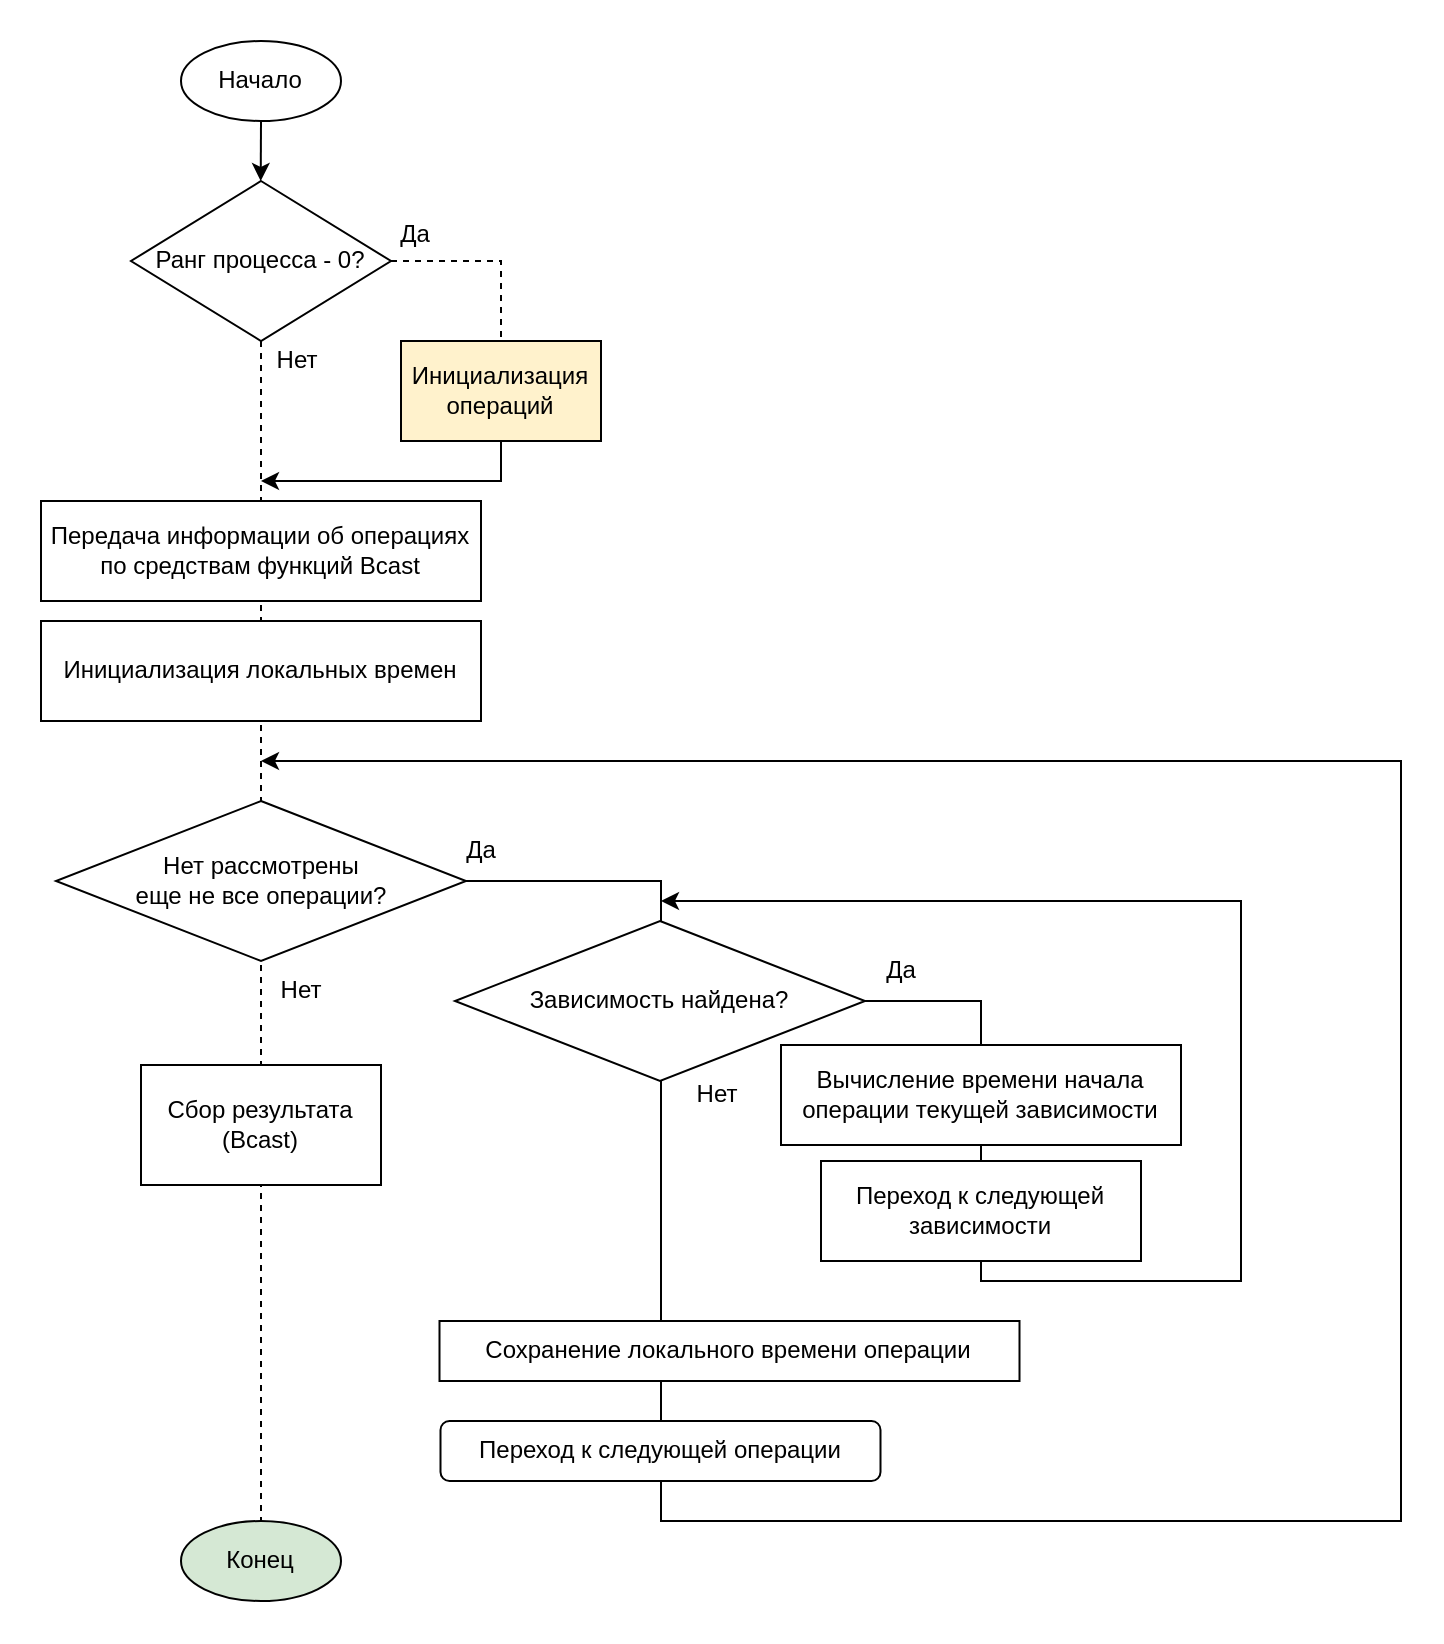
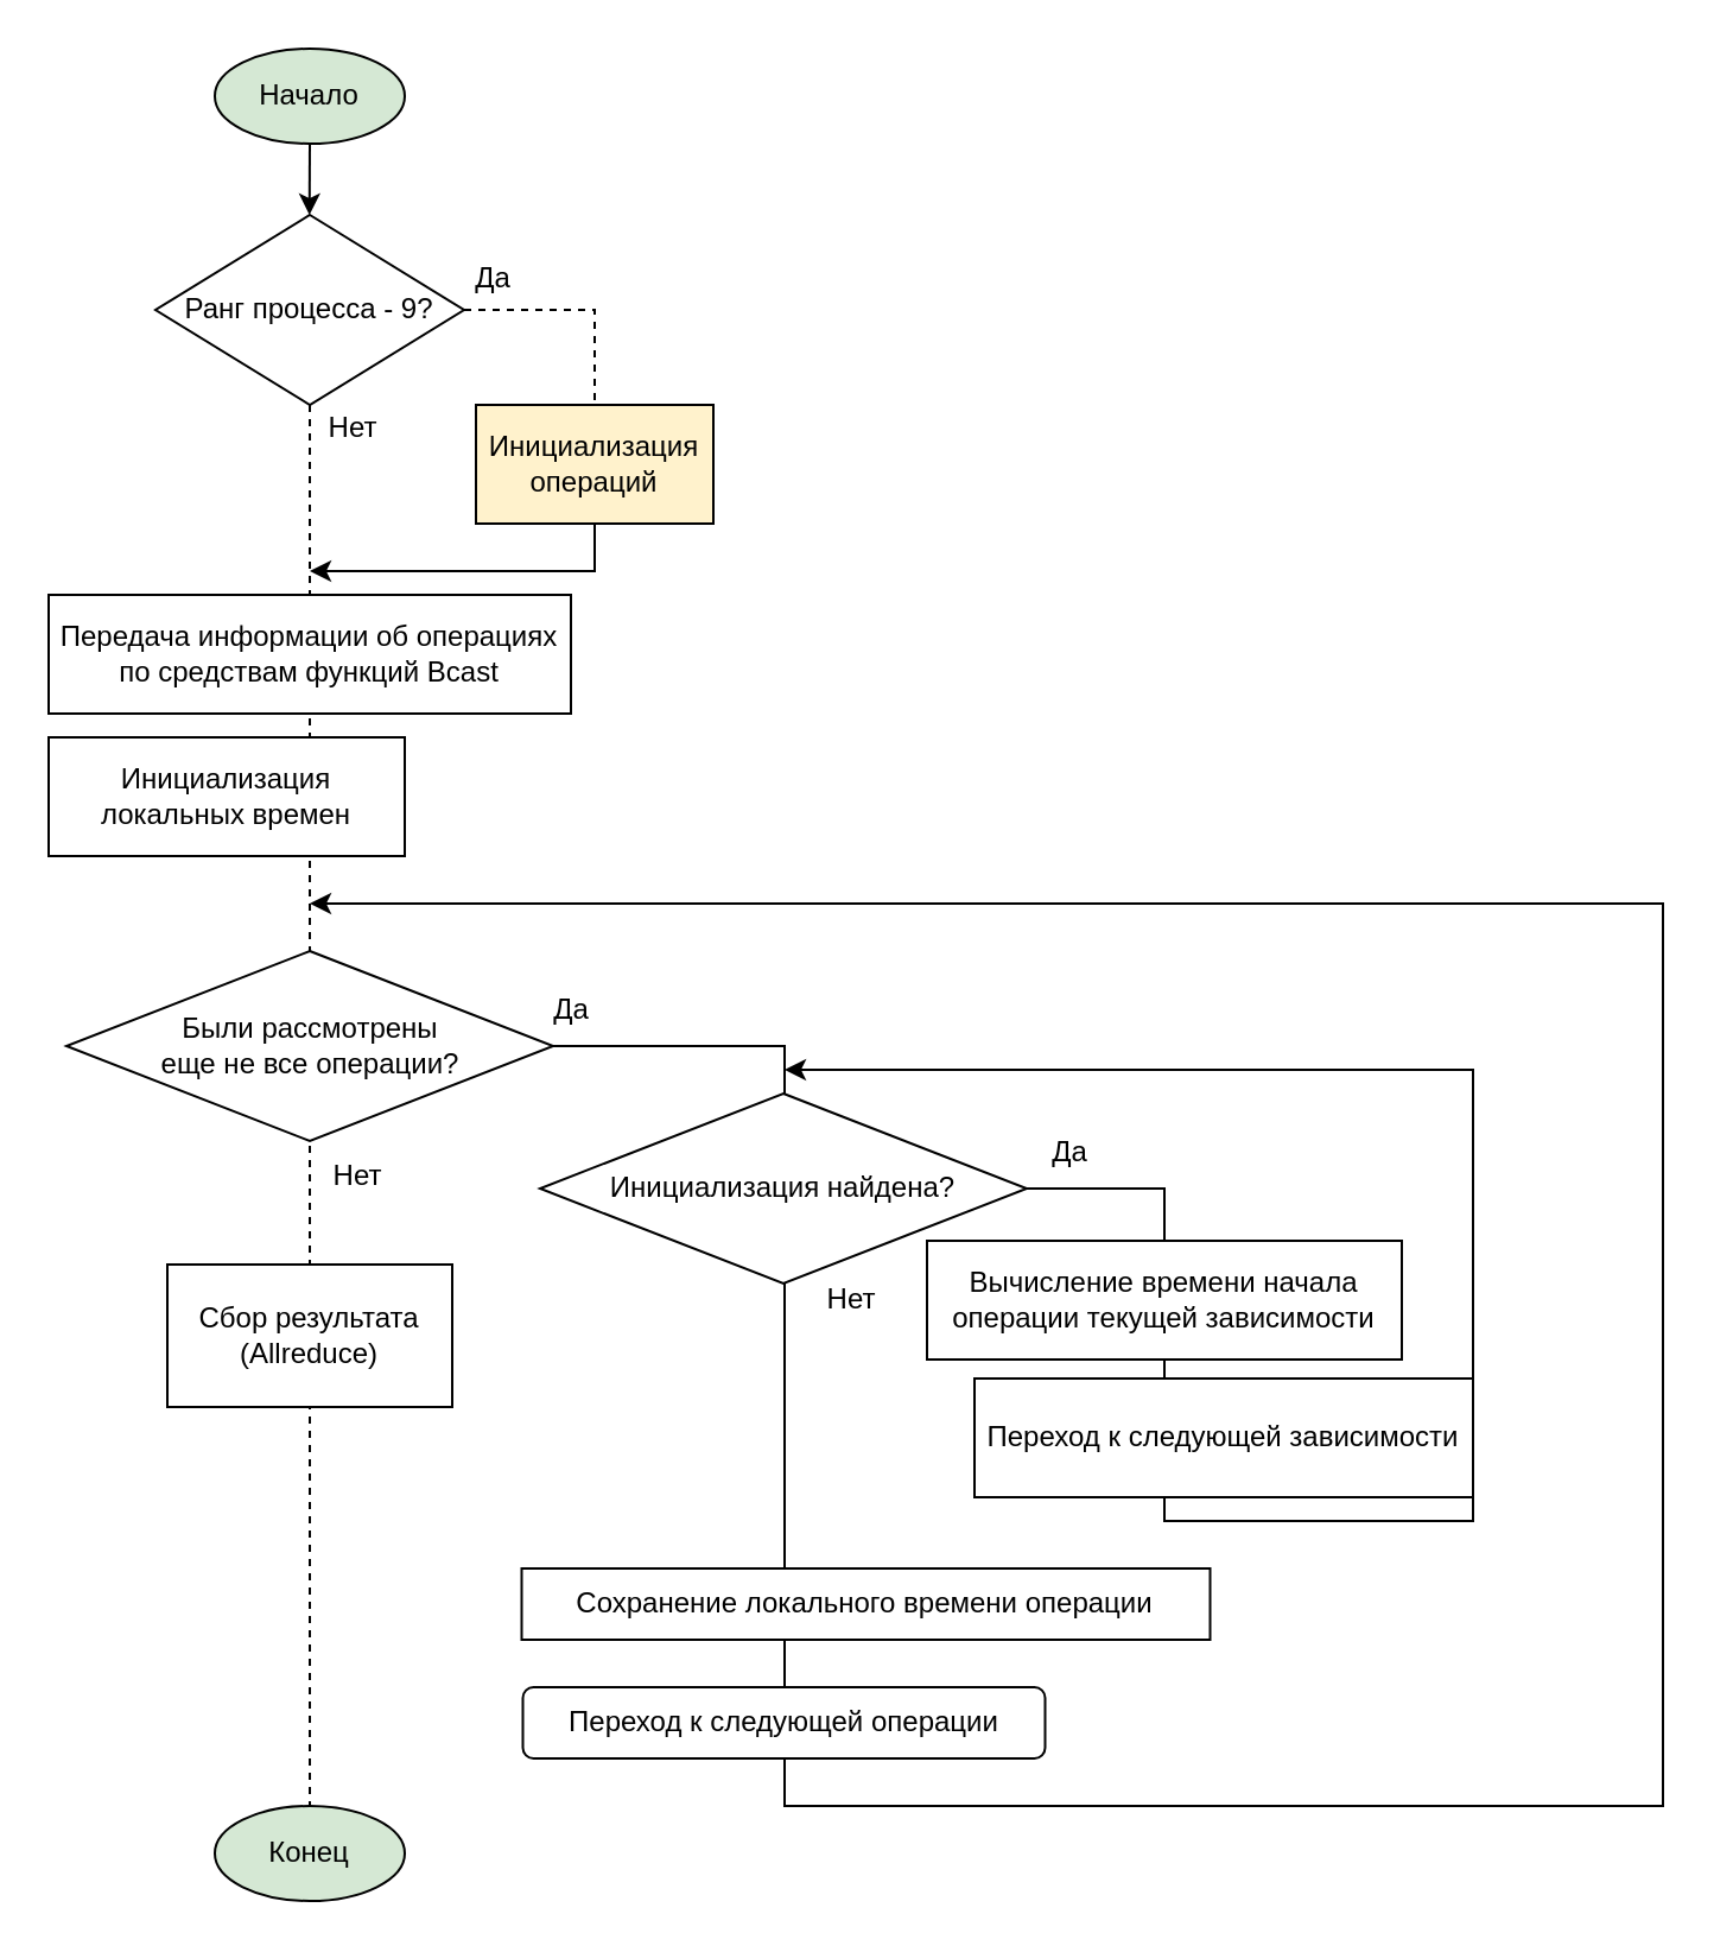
  <mxCell id="0" />
  <mxCell id="1" parent="0" />
  <mxCell id="2" style="edgeStyle=orthogonalEdgeStyle;rounded=0;orthogonalLoop=1;jettySize=auto;html=1;exitX=0.5;exitY=1;exitDx=0;exitDy=0;endArrow=none;startFill=0;entryX=0.5;entryY=0;entryDx=0;entryDy=0;dashed=1;" edge="1" parent="1" source="6" target="26"><mxGeometry relative="1" as="geometry"><mxPoint x="130" y="660" as="targetPoint" /><Array as="points" /></mxGeometry></mxCell>
  <mxCell id="3" style="edgeStyle=orthogonalEdgeStyle;rounded=0;orthogonalLoop=1;jettySize=auto;html=1;exitX=0.5;exitY=1;exitDx=0;exitDy=0;" edge="1" parent="1" source="4"><mxGeometry relative="1" as="geometry"><mxPoint x="129.857" y="90" as="targetPoint" /></mxGeometry></mxCell>
- <mxCell id="4" value="Начало" style="ellipse;whiteSpace=wrap;html=1;" vertex="1" parent="1"><mxGeometry x="90" y="20" width="80" height="40" as="geometry" /></mxCell>
+ <mxCell id="4" value="Начало" style="ellipse;whiteSpace=wrap;html=1;fillColor=#d5e8d4;" vertex="1" parent="1"><mxGeometry x="90" y="20" width="80" height="40" as="geometry" /></mxCell>
  <mxCell id="5" style="edgeStyle=orthogonalEdgeStyle;rounded=0;orthogonalLoop=1;jettySize=auto;html=1;exitX=1;exitY=0.5;exitDx=0;exitDy=0;entryX=0.5;entryY=0;entryDx=0;entryDy=0;endArrow=none;startFill=0;dashed=1;" edge="1" parent="1" source="6" target="10"><mxGeometry relative="1" as="geometry"><mxPoint x="250" y="130" as="targetPoint" /></mxGeometry></mxCell>
- <mxCell id="6" value="Ранг процесса - 0?" style="rhombus;whiteSpace=wrap;html=1;" vertex="1" parent="1"><mxGeometry x="65" y="90" width="130" height="80" as="geometry" /></mxCell>
+ <mxCell id="6" value="Ранг процесса - 9?" style="rhombus;whiteSpace=wrap;html=1;" vertex="1" parent="1"><mxGeometry x="65" y="90" width="130" height="80" as="geometry" /></mxCell>
  <mxCell id="7" value="Да" style="text;html=1;align=center;verticalAlign=middle;resizable=0;points=[];autosize=1;strokeColor=none;fillColor=none;" vertex="1" parent="1"><mxGeometry x="187" y="102" width="40" height="30" as="geometry" /></mxCell>
  <mxCell id="8" value="Нет" style="text;html=1;align=center;verticalAlign=middle;resizable=0;points=[];autosize=1;strokeColor=none;fillColor=none;" vertex="1" parent="1"><mxGeometry x="128" y="165" width="40" height="30" as="geometry" /></mxCell>
  <mxCell id="9" style="edgeStyle=orthogonalEdgeStyle;rounded=0;orthogonalLoop=1;jettySize=auto;html=1;exitX=0.5;exitY=1;exitDx=0;exitDy=0;" edge="1" parent="1" source="10"><mxGeometry relative="1" as="geometry"><mxPoint x="130" y="240" as="targetPoint" /><Array as="points"><mxPoint x="250" y="240" /></Array></mxGeometry></mxCell>
  <mxCell id="10" value="Инициализация операций" style="rounded=0;whiteSpace=wrap;html=1;fillColor=#fff2cc;" vertex="1" parent="1"><mxGeometry x="200" y="170" width="100" height="50" as="geometry" /></mxCell>
  <mxCell id="11" value="Передача информации об операциях по средствам функций&amp;nbsp;Bcast" style="rounded=0;whiteSpace=wrap;html=1;" vertex="1" parent="1"><mxGeometry x="20" y="250" width="220" height="50" as="geometry" /></mxCell>
- <mxCell id="12" value="Инициализация локальных времен" style="rounded=0;whiteSpace=wrap;html=1;" vertex="1" parent="1"><mxGeometry x="20" y="310" width="220" height="50" as="geometry" /></mxCell>
+ <mxCell id="12" value="Инициализация локальных времен" style="rounded=0;whiteSpace=wrap;html=1;" vertex="1" parent="1"><mxGeometry x="20" y="310" width="150" height="50" as="geometry" /></mxCell>
  <mxCell id="13" style="edgeStyle=orthogonalEdgeStyle;rounded=0;orthogonalLoop=1;jettySize=auto;html=1;exitX=1;exitY=0.5;exitDx=0;exitDy=0;" edge="1" parent="1" source="14"><mxGeometry relative="1" as="geometry"><mxPoint x="130" y="380" as="targetPoint" /><Array as="points"><mxPoint x="330" y="440" /><mxPoint x="330" y="760" /><mxPoint x="700" y="760" /><mxPoint x="700" y="380" /></Array></mxGeometry></mxCell>
- <mxCell id="14" value="Нет рассмотрены &lt;br&gt;еще не все операции?" style="rhombus;whiteSpace=wrap;html=1;" vertex="1" parent="1"><mxGeometry x="27.5" y="400" width="205" height="80" as="geometry" /></mxCell>
+ <mxCell id="14" value="Были рассмотрены &lt;br&gt;еще не все операции?" style="rhombus;whiteSpace=wrap;html=1;" vertex="1" parent="1"><mxGeometry x="27.5" y="400" width="205" height="80" as="geometry" /></mxCell>
  <mxCell id="15" value="Нет" style="text;html=1;align=center;verticalAlign=middle;resizable=0;points=[];autosize=1;strokeColor=none;fillColor=none;" vertex="1" parent="1"><mxGeometry x="130" y="480" width="40" height="30" as="geometry" /></mxCell>
  <mxCell id="16" value="Да" style="text;html=1;align=center;verticalAlign=middle;resizable=0;points=[];autosize=1;strokeColor=none;fillColor=none;" vertex="1" parent="1"><mxGeometry x="220" y="410" width="40" height="30" as="geometry" /></mxCell>
  <mxCell id="17" value="Переход к следующей операции" style="whiteSpace=wrap;html=1;rounded=1;" vertex="1" parent="1"><mxGeometry x="219.75" y="710" width="220" height="30" as="geometry" /></mxCell>
  <mxCell id="18" style="edgeStyle=orthogonalEdgeStyle;rounded=0;orthogonalLoop=1;jettySize=auto;html=1;exitX=1;exitY=0.5;exitDx=0;exitDy=0;" edge="1" parent="1" source="19"><mxGeometry relative="1" as="geometry"><mxPoint x="330" y="450" as="targetPoint" /><Array as="points"><mxPoint x="490" y="500" /><mxPoint x="490" y="640" /><mxPoint x="620" y="640" /></Array></mxGeometry></mxCell>
- <mxCell id="19" value="Зависимость найдена?" style="rhombus;whiteSpace=wrap;html=1;" vertex="1" parent="1"><mxGeometry x="227" y="460" width="205" height="80" as="geometry" /></mxCell>
+ <mxCell id="19" value="Инициализация найдена?" style="rhombus;whiteSpace=wrap;html=1;" vertex="1" parent="1"><mxGeometry x="227" y="460" width="205" height="80" as="geometry" /></mxCell>
  <mxCell id="20" value="Да" style="text;html=1;align=center;verticalAlign=middle;resizable=0;points=[];autosize=1;strokeColor=none;fillColor=none;" vertex="1" parent="1"><mxGeometry x="430" y="470" width="40" height="30" as="geometry" /></mxCell>
  <mxCell id="21" value="Нет" style="text;html=1;align=center;verticalAlign=middle;resizable=0;points=[];autosize=1;strokeColor=none;fillColor=none;" vertex="1" parent="1"><mxGeometry x="338" y="532" width="40" height="30" as="geometry" /></mxCell>
  <mxCell id="22" value="Вычисление времени начала операции текущей зависимости" style="rounded=0;whiteSpace=wrap;html=1;" vertex="1" parent="1"><mxGeometry x="390" y="522" width="200" height="50" as="geometry" /></mxCell>
  <mxCell id="23" value="Сохранение локального времени операции" style="rounded=0;whiteSpace=wrap;html=1;" vertex="1" parent="1"><mxGeometry x="219.25" y="660" width="290" height="30" as="geometry" /></mxCell>
- <mxCell id="24" value="Переход к следующей зависимости" style="rounded=0;whiteSpace=wrap;html=1;" vertex="1" parent="1"><mxGeometry x="410" y="580" width="160" height="50" as="geometry" /></mxCell>
- <mxCell id="25" value="Сбор результата&lt;br&gt;(Bcast)" style="rounded=0;whiteSpace=wrap;html=1;" vertex="1" parent="1"><mxGeometry x="70" y="532" width="120" height="60" as="geometry" /></mxCell>
+ <mxCell id="24" value="Переход к следующей зависимости" style="rounded=0;whiteSpace=wrap;html=1;" vertex="1" parent="1"><mxGeometry x="410" y="580" width="210" height="50" as="geometry" /></mxCell>
+ <mxCell id="25" value="Сбор результата&lt;br&gt;(Allreduce)" style="rounded=0;whiteSpace=wrap;html=1;" vertex="1" parent="1"><mxGeometry x="70" y="532" width="120" height="60" as="geometry" /></mxCell>
  <mxCell id="26" value="Конец" style="ellipse;whiteSpace=wrap;html=1;fillColor=#d5e8d4;" vertex="1" parent="1"><mxGeometry x="90" y="760" width="80" height="40" as="geometry" /></mxCell>
